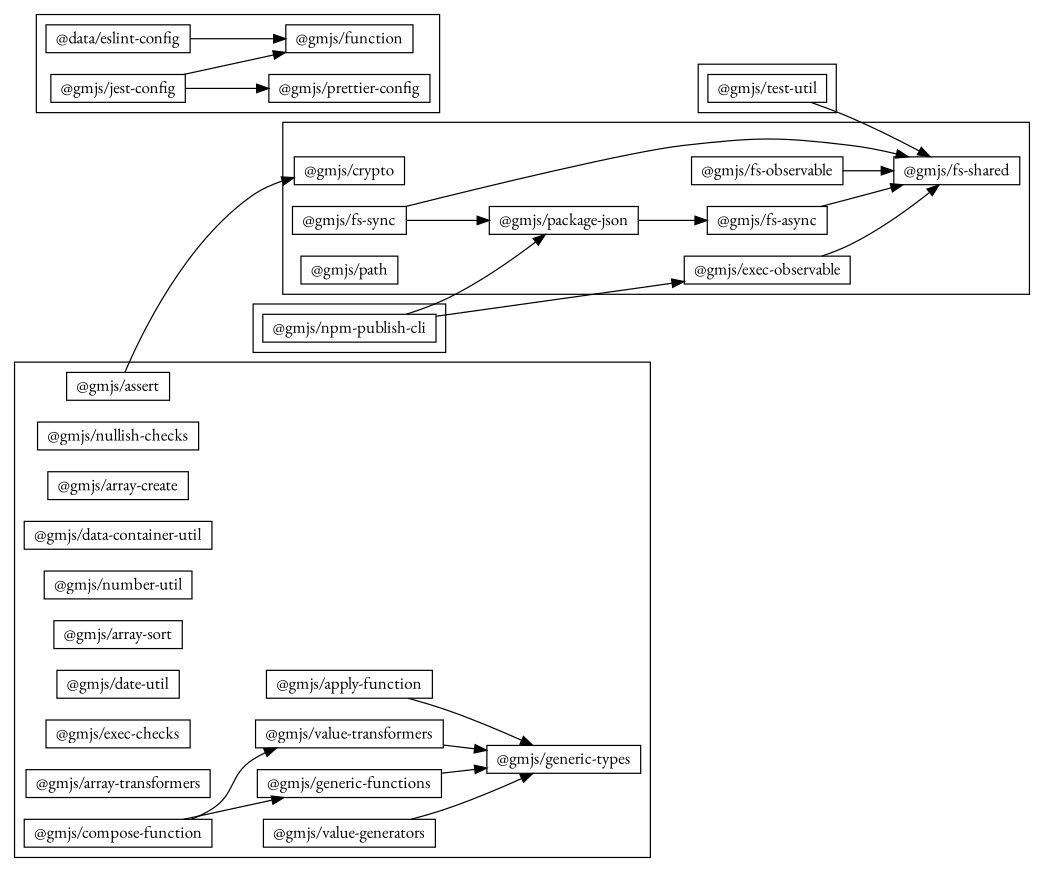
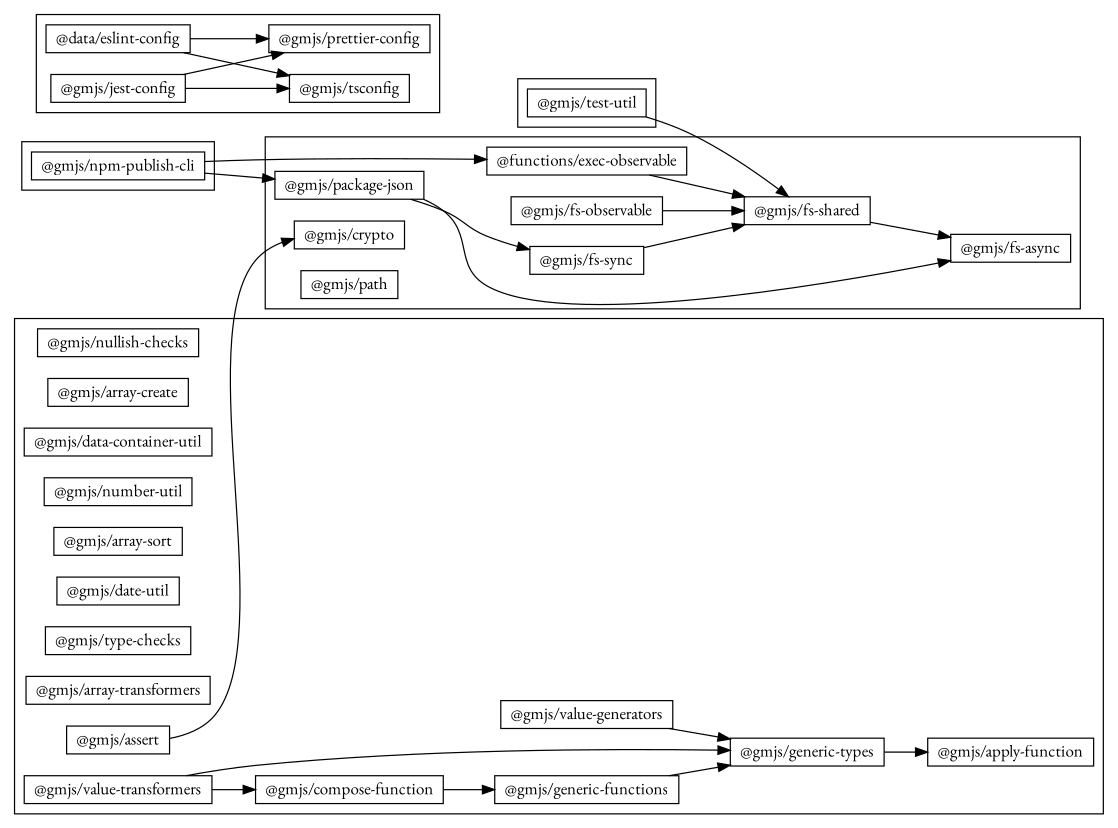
  digraph {
    fontname="EB Garamond"
    rankdir=LR
    node [fontname="EB Garamond" shape=box]
    edge [fontname="EB Garamond"]
    "@gmjs/crypto" [height=0.1]
-   "@gmjs/exec-observable" [height=0.1]
+   "@gmjs/exec-observable" [height=0.1 label="@functions/exec-observable"]
    "@gmjs/fs-async" [height=0.1]
    "@gmjs/fs-observable" [height=0.1]
    "@gmjs/fs-shared" [height=0.1]
    "@gmjs/fs-sync" [height=0.1]
    "@gmjs/package-json" [height=0.1]
    "@gmjs/path" [height=0.1]
    "@gmjs/npm-publish-cli" [height=0.1]
    "@gmjs/apply-function" [height=0.1]
    "@gmjs/compose-function" [height=0.1]
    "@gmjs/nullish-checks" [height=0.1]
    "@gmjs/array-create" [height=0.1]
    "@gmjs/data-container-util" [height=0.1]
    "@gmjs/number-util" [height=0.1]
    "@gmjs/array-sort" [height=0.1]
    "@gmjs/date-util" [height=0.1]
-   "@gmjs/type-checks" [height=0.1 label="@gmjs/exec-checks"]
+   "@gmjs/type-checks" [height=0.1]
    "@gmjs/array-transformers" [height=0.1]
    "@gmjs/generic-functions" [height=0.1]
    "@gmjs/value-generators" [height=0.1]
    "@gmjs/assert" [height=0.1]
    "@gmjs/generic-types" [height=0.1]
    "@gmjs/value-transformers" [height=0.1]
    "@gmjs/test-util" [height=0.1]
-   "@gmjs/tsconfig" [height=0.1 label="@gmjs/function"]
+   "@gmjs/tsconfig" [height=0.1]
    "@gmjs/prettier-config" [height=0.1]
    n28 [height=0.1 label="@data/eslint-config"]
    "@gmjs/jest-config" [height=0.1]
    subgraph cluster_1 {
      "@gmjs/crypto"
      "@gmjs/exec-observable"
      "@gmjs/fs-async"
      "@gmjs/fs-observable"
      "@gmjs/fs-shared"
      "@gmjs/fs-sync"
      "@gmjs/package-json"
      "@gmjs/path"
    }
    subgraph cluster_2 {
      "@gmjs/npm-publish-cli"
    }
    subgraph cluster_3 {
      "@gmjs/apply-function"
      "@gmjs/compose-function"
      "@gmjs/nullish-checks"
      "@gmjs/array-create"
      "@gmjs/data-container-util"
      "@gmjs/number-util"
      "@gmjs/array-sort"
      "@gmjs/date-util"
      "@gmjs/type-checks"
      "@gmjs/array-transformers"
      "@gmjs/generic-functions"
      "@gmjs/value-generators"
      "@gmjs/assert"
      "@gmjs/generic-types"
      "@gmjs/value-transformers"
    }
    subgraph cluster_4 {
      "@gmjs/test-util"
    }
    subgraph cluster_5 {
      "@gmjs/tsconfig"
      "@gmjs/prettier-config"
      n28
      "@gmjs/jest-config"
    }
    "@gmjs/exec-observable" -> "@gmjs/fs-shared"
-   "@gmjs/fs-async" -> "@gmjs/fs-shared"
+   "@gmjs/fs-shared" -> "@gmjs/fs-async"
    "@gmjs/fs-observable" -> "@gmjs/fs-shared"
    "@gmjs/fs-sync" -> "@gmjs/fs-shared"
    "@gmjs/package-json" -> "@gmjs/fs-async"
-   "@gmjs/fs-sync" -> "@gmjs/package-json"
+   "@gmjs/package-json" -> "@gmjs/fs-sync"
    "@gmjs/npm-publish-cli" -> "@gmjs/exec-observable"
    "@gmjs/npm-publish-cli" -> "@gmjs/package-json"
-   "@gmjs/apply-function" -> "@gmjs/generic-types"
+   "@gmjs/generic-types" -> "@gmjs/apply-function"
    "@gmjs/compose-function" -> "@gmjs/generic-functions"
    "@gmjs/generic-functions" -> "@gmjs/generic-types"
    "@gmjs/value-generators" -> "@gmjs/generic-types"
    "@gmjs/assert" -> "@gmjs/crypto"
-   "@gmjs/compose-function" -> "@gmjs/value-transformers"
+   "@gmjs/value-transformers" -> "@gmjs/compose-function"
    "@gmjs/value-transformers" -> "@gmjs/generic-types"
    "@gmjs/test-util" -> "@gmjs/fs-shared"
    n28 -> "@gmjs/tsconfig"
+   n28 -> "@gmjs/prettier-config"
    "@gmjs/jest-config" -> "@gmjs/tsconfig"
    "@gmjs/jest-config" -> "@gmjs/prettier-config"
  }
